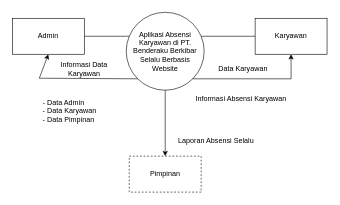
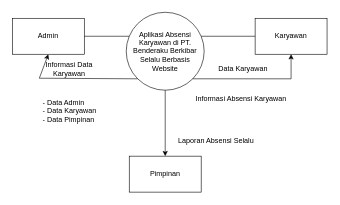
  <mxCell id="0" />
  <mxCell id="1" parent="0" />
  <mxCell id="2" value="Aplikasi Absensi Karyawan di PT. Benderaku Berkibar Selalu Berbasis Website" style="ellipse;whiteSpace=wrap;html=1;aspect=fixed;" vertex="1" parent="1"><mxGeometry x="210" y="20" width="130" height="130" as="geometry" /></mxCell>
  <mxCell id="3" value="Admin" style="rounded=0;whiteSpace=wrap;html=1;" vertex="1" parent="1"><mxGeometry x="20" y="30" width="120" height="60" as="geometry" /></mxCell>
  <mxCell id="4" value="Karyawan" style="rounded=0;whiteSpace=wrap;html=1;" vertex="1" parent="1"><mxGeometry x="425" y="30" width="120" height="60" as="geometry" /></mxCell>
- <mxCell id="5" value="Pimpinan" style="rounded=0;whiteSpace=wrap;html=1;dashed=1;" vertex="1" parent="1"><mxGeometry x="215" y="260" width="120" height="60" as="geometry" /></mxCell>
+ <mxCell id="5" value="Pimpinan" style="rounded=0;whiteSpace=wrap;html=1;" vertex="1" parent="1"><mxGeometry x="215" y="260" width="120" height="60" as="geometry" /></mxCell>
  <mxCell id="6" value="" style="endArrow=none;html=1;rounded=0;exitX=1;exitY=0.5;exitDx=0;exitDy=0;" edge="1" parent="1" source="3"><mxGeometry width="50" height="50" relative="1" as="geometry"><mxPoint x="235" y="220" as="sourcePoint" /><mxPoint x="215" y="60" as="targetPoint" /></mxGeometry></mxCell>
  <mxCell id="7" value="" style="endArrow=none;html=1;rounded=0;entryX=0;entryY=0.5;entryDx=0;entryDy=0;" edge="1" parent="1" target="4"><mxGeometry width="50" height="50" relative="1" as="geometry"><mxPoint x="335" y="60" as="sourcePoint" /><mxPoint x="165" y="100" as="targetPoint" /></mxGeometry></mxCell>
  <mxCell id="8" value="" style="endArrow=classic;html=1;rounded=0;entryX=0.5;entryY=0;entryDx=0;entryDy=0;exitX=0.5;exitY=1;exitDx=0;exitDy=0;" edge="1" parent="1" source="2" target="5"><mxGeometry width="50" height="50" relative="1" as="geometry"><mxPoint x="65" y="230" as="sourcePoint" /><mxPoint x="115" y="180" as="targetPoint" /></mxGeometry></mxCell>
  <mxCell id="9" value="" style="endArrow=classic;html=1;rounded=0;entryX=0.5;entryY=1;entryDx=0;entryDy=0;exitX=0;exitY=1;exitDx=0;exitDy=0;" edge="1" parent="1" source="2" target="3"><mxGeometry width="50" height="50" relative="1" as="geometry"><mxPoint x="65" y="230" as="sourcePoint" /><mxPoint x="115" y="180" as="targetPoint" /><Array as="points"><mxPoint x="65" y="130" /></Array></mxGeometry></mxCell>
  <mxCell id="10" value="" style="endArrow=classic;html=1;rounded=0;entryX=0.5;entryY=1;entryDx=0;entryDy=0;exitX=1;exitY=1;exitDx=0;exitDy=0;" edge="1" parent="1" source="2" target="4"><mxGeometry width="50" height="50" relative="1" as="geometry"><mxPoint x="65" y="230" as="sourcePoint" /><mxPoint x="115" y="180" as="targetPoint" /><Array as="points"><mxPoint x="485" y="131" /></Array></mxGeometry></mxCell>
- <mxCell id="11" value="Informasi Data Karyawan" style="text;html=1;align=center;verticalAlign=middle;whiteSpace=wrap;rounded=0;" vertex="1" parent="1"><mxGeometry x="75" y="100" width="130" height="30" as="geometry" /></mxCell>
+ <mxCell id="11" value="Informasi Data Karyawan" style="text;html=1;align=center;verticalAlign=middle;whiteSpace=wrap;rounded=0;" vertex="1" parent="1"><mxGeometry x="50" y="100" width="130" height="30" as="geometry" /></mxCell>
  <mxCell id="12" value="Data Karyawan" style="text;html=1;align=center;verticalAlign=middle;whiteSpace=wrap;rounded=0;" vertex="1" parent="1"><mxGeometry x="355" y="100" width="100" height="30" as="geometry" /></mxCell>
  <mxCell id="13" value="- Data Admin&lt;div&gt;- Data Karyawan&lt;/div&gt;&lt;div&gt;- Data Pimpinan&lt;/div&gt;" style="text;strokeColor=none;fillColor=none;align=left;verticalAlign=middle;spacingLeft=4;spacingRight=4;overflow=hidden;points=[[0,0.5],[1,0.5]];portConstraint=eastwest;rotatable=0;whiteSpace=wrap;html=1;" vertex="1" parent="1"><mxGeometry x="65" y="150" width="120" height="70" as="geometry" /></mxCell>
  <mxCell id="14" value="Informasi Absensi Karyawan" style="text;strokeColor=none;fillColor=none;align=left;verticalAlign=middle;spacingLeft=4;spacingRight=4;overflow=hidden;points=[[0,0.5],[1,0.5]];portConstraint=eastwest;rotatable=0;whiteSpace=wrap;html=1;" vertex="1" parent="1"><mxGeometry x="320" y="150" width="170" height="30" as="geometry" /></mxCell>
  <mxCell id="15" value="Laporan Absensi Selalu" style="text;html=1;align=center;verticalAlign=middle;whiteSpace=wrap;rounded=0;" vertex="1" parent="1"><mxGeometry x="285" y="220" width="150" height="30" as="geometry" /></mxCell>
